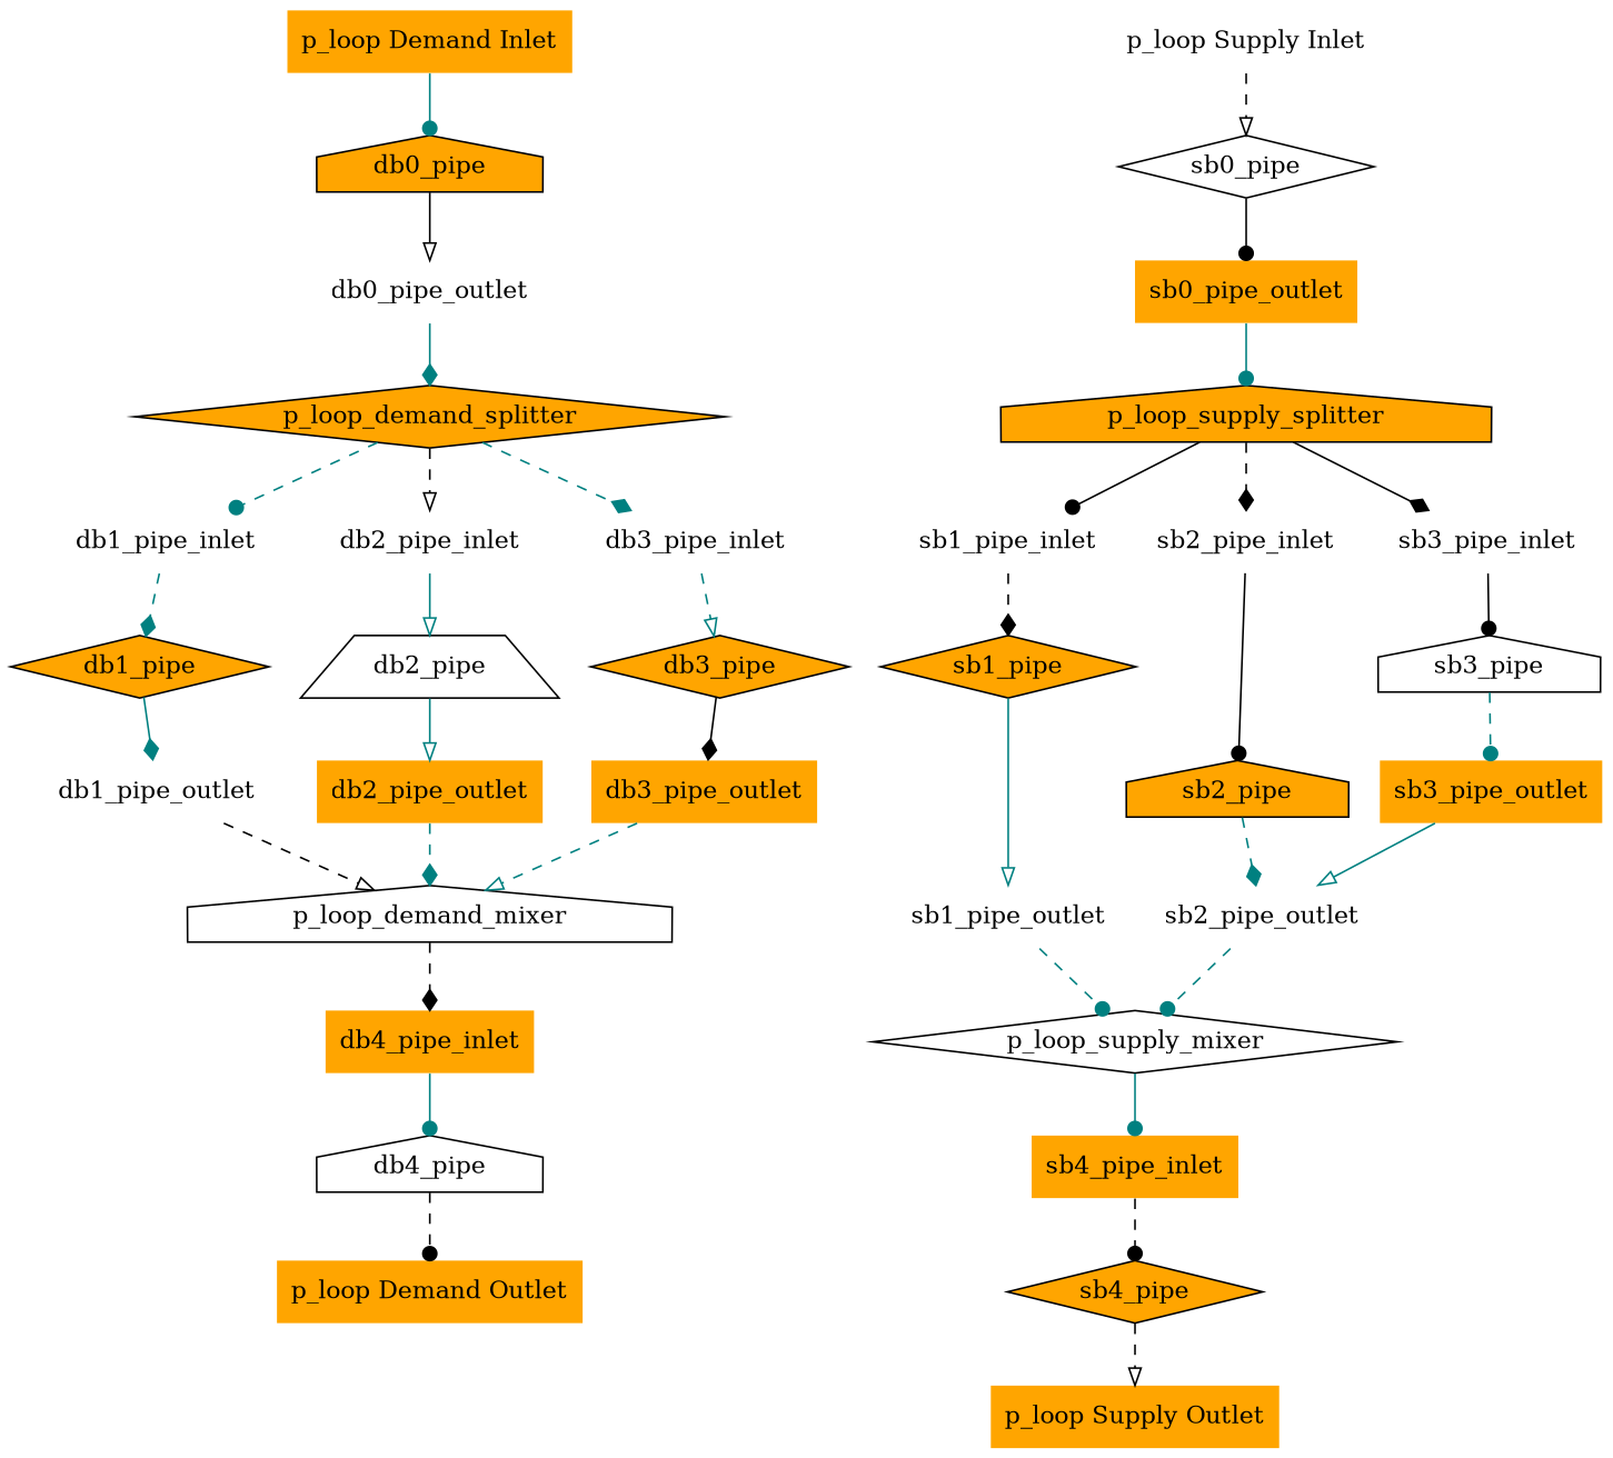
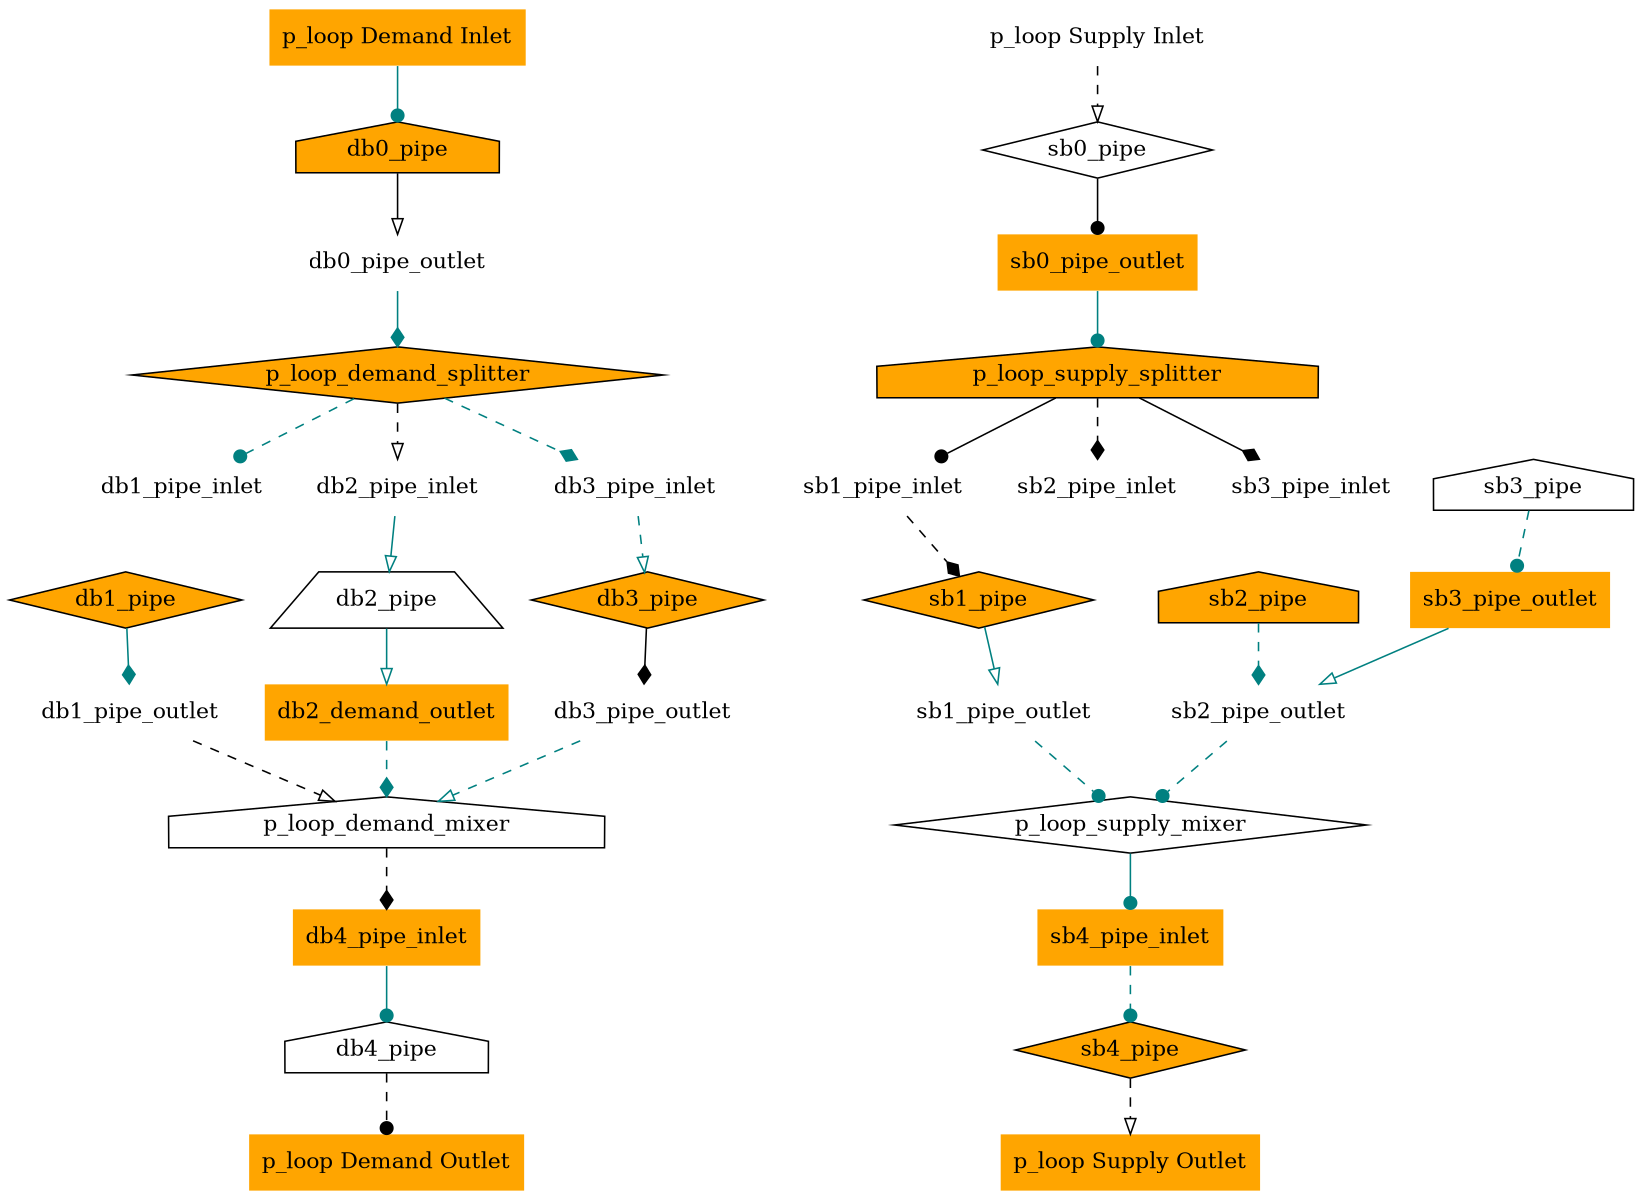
  digraph {
    node [fillcolor=white shape=plaintext style=filled]
    edge [arrowhead=dot color=teal style=dashed]
    n1 [label=db0_pipe_outlet]
    n2 [fillcolor=orange label=p_loop_demand_splitter shape=diamond]
    n3 [label=db1_pipe_inlet]
    n4 [label=db2_pipe_inlet]
    n5 [label=db3_pipe_inlet]
    n6 [fillcolor=orange label=db1_pipe shape=diamond]
    n7 [label=db1_pipe_outlet]
    n8 [label=p_loop_demand_mixer shape=house]
    n9 [fillcolor=orange label=db4_pipe_inlet]
    n10 [label=db2_pipe shape=trapezium]
-   n11 [fillcolor=orange label=db2_pipe_outlet]
+   n11 [fillcolor=orange label=db2_demand_outlet]
    n12 [fillcolor=orange label=db3_pipe shape=diamond]
-   n13 [fillcolor=orange label=db3_pipe_outlet]
+   n13 [label=db3_pipe_outlet]
    n14 [label=db4_pipe shape=house]
    n15 [fillcolor=orange label="p_loop Demand Outlet"]
    n16 [fillcolor=orange label="p_loop Demand Inlet"]
    n17 [fillcolor=orange label=db0_pipe shape=house]
    n18 [label="p_loop Supply Inlet"]
    n19 [label=sb0_pipe shape=diamond]
    n20 [fillcolor=orange label=sb0_pipe_outlet]
    n21 [fillcolor=orange label="p_loop Supply Outlet"]
    n22 [fillcolor=orange label=p_loop_supply_splitter shape=house]
    n23 [label=sb1_pipe_inlet]
    n24 [label=sb2_pipe_inlet]
    n25 [label=sb3_pipe_inlet]
    n26 [fillcolor=orange label=sb1_pipe shape=diamond]
    n27 [label=sb1_pipe_outlet]
    n28 [label=p_loop_supply_mixer shape=diamond]
    n29 [fillcolor=orange label=sb4_pipe_inlet]
    n30 [fillcolor=orange label=sb2_pipe shape=house]
    n31 [label=sb2_pipe_outlet]
    n32 [label=sb3_pipe shape=house]
    n33 [fillcolor=orange label=sb3_pipe_outlet]
    n34 [fillcolor=orange label=sb4_pipe shape=diamond]
    n1 -> n2 [arrowhead=diamond style=solid]
    n2 -> n3
    n2 -> n4 [arrowhead=onormal color=black]
    n2 -> n5 [arrowhead=diamond]
-   n3 -> n6 [arrowhead=diamond]
    n4 -> n10 [arrowhead=onormal style=solid]
    n5 -> n12 [arrowhead=onormal]
    n6 -> n7 [arrowhead=diamond style=solid]
    n7 -> n8 [arrowhead=onormal color=black]
    n8 -> n9 [arrowhead=diamond color=black]
    n9 -> n14 [style=solid]
    n10 -> n11 [arrowhead=onormal style=solid]
    n11 -> n8 [arrowhead=diamond]
    n12 -> n13 [arrowhead=diamond color=black style=solid]
    n13 -> n8 [arrowhead=onormal]
    n14 -> n15 [color=black]
    n16 -> n17 [style=solid]
    n17 -> n1 [arrowhead=onormal color=black style=solid]
    n18 -> n19 [arrowhead=onormal color=black]
    n19 -> n20 [color=black style=solid]
    n20 -> n22 [style=solid]
    n22 -> n23 [color=black style=solid]
    n22 -> n24 [arrowhead=diamond color=black]
    n22 -> n25 [arrowhead=diamond color=black style=solid]
    n23 -> n26 [arrowhead=diamond color=black]
-   n24 -> n30 [color=black style=solid]
-   n25 -> n32 [color=black style=solid]
    n26 -> n27 [arrowhead=onormal style=solid]
    n27 -> n28
    n28 -> n29 [style=solid]
-   n29 -> n34 [color=black]
+   n29 -> n34
    n30 -> n31 [arrowhead=diamond]
    n31 -> n28
    n32 -> n33
    n33 -> n31 [arrowhead=onormal style=solid]
    n34 -> n21 [arrowhead=onormal color=black]
  }
